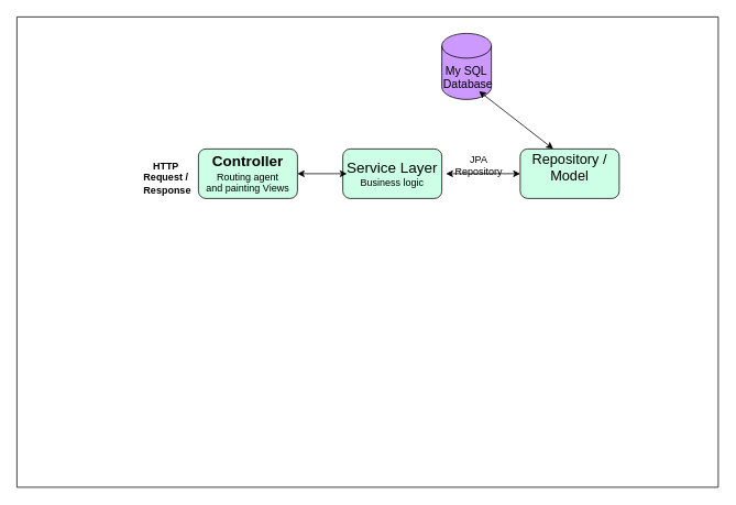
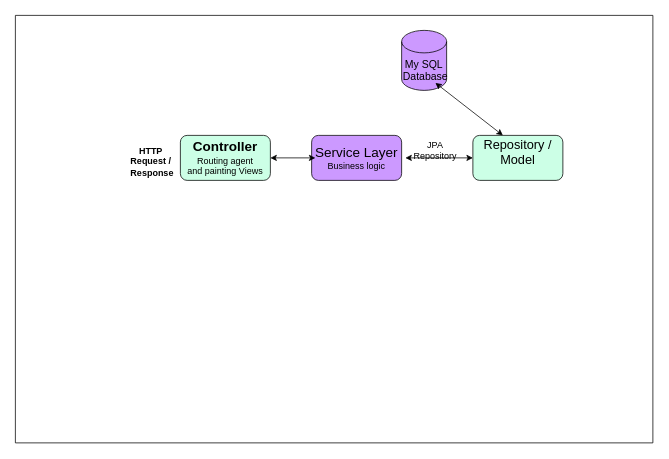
  <mxCell id="0" />
  <mxCell id="1" parent="0" />
  <mxCell id="2" value="" style="swimlane;startSize=0;" vertex="1" parent="1"><mxGeometry x="20" y="20" width="850" height="570" as="geometry" /></mxCell>
  <mxCell id="3" value="&lt;b&gt;&lt;font style=&quot;font-size: 18px&quot;&gt;Controller&lt;/font&gt;&lt;/b&gt;&lt;br&gt;Routing agent&lt;br&gt;and painting Views" style="rounded=1;whiteSpace=wrap;html=1;fillColor=#CCFFE6;" vertex="1" parent="2"><mxGeometry x="220" y="160" width="120" height="60" as="geometry" /></mxCell>
  <mxCell id="4" value="&lt;font style=&quot;font-size: 17px&quot;&gt;Repository / Model&lt;/font&gt;&lt;br&gt;&amp;nbsp;" style="rounded=1;whiteSpace=wrap;html=1;fillColor=#CCFFE6;" vertex="1" parent="2"><mxGeometry x="610" y="160" width="120" height="60" as="geometry" /></mxCell>
- <mxCell id="5" value="&lt;font&gt;&lt;span style=&quot;font-size: 18px&quot;&gt;Service Layer&lt;/span&gt;&lt;br&gt;&lt;font style=&quot;font-size: 12px&quot;&gt;Business logic&lt;/font&gt;&lt;br&gt;&lt;/font&gt;" style="rounded=1;whiteSpace=wrap;html=1;fillColor=#CCFFE6;" vertex="1" parent="2"><mxGeometry x="395" y="160" width="120" height="60" as="geometry" /></mxCell>
+ <mxCell id="5" value="&lt;font&gt;&lt;span style=&quot;font-size: 18px&quot;&gt;Service Layer&lt;/span&gt;&lt;br&gt;&lt;font style=&quot;font-size: 12px&quot;&gt;Business logic&lt;/font&gt;&lt;br&gt;&lt;/font&gt;" style="rounded=1;whiteSpace=wrap;html=1;fillColor=#cc99ff;" vertex="1" parent="2"><mxGeometry x="395" y="160" width="120" height="60" as="geometry" /></mxCell>
  <mxCell id="6" value="&lt;b&gt;HTTP&amp;nbsp;&lt;br&gt;Request /&amp;nbsp;&lt;br&gt;Response&lt;/b&gt;" style="text;html=1;align=center;verticalAlign=middle;resizable=0;points=[];autosize=1;strokeColor=none;" vertex="1" parent="2"><mxGeometry x="147" y="170" width="70" height="50" as="geometry" /></mxCell>
  <mxCell id="7" value="&lt;font style=&quot;font-size: 14px&quot;&gt;My SQL&lt;br&gt;&amp;nbsp;Database&lt;/font&gt;" style="shape=cylinder3;whiteSpace=wrap;html=1;boundedLbl=1;backgroundOutline=1;size=15;fillColor=#CC99FF;" vertex="1" parent="2"><mxGeometry x="515" y="20" width="60" height="80" as="geometry" /></mxCell>
  <mxCell id="8" value="" style="endArrow=classic;startArrow=classic;html=1;entryX=0;entryY=0.5;entryDx=0;entryDy=0;" edge="1" parent="1" target="4"><mxGeometry width="50" height="50" relative="1" as="geometry"><mxPoint x="540" y="210" as="sourcePoint" /><mxPoint x="460" y="230" as="targetPoint" /><Array as="points"><mxPoint x="540" y="210" /></Array></mxGeometry></mxCell>
  <mxCell id="9" value="" style="endArrow=classic;startArrow=classic;html=1;" edge="1" parent="1"><mxGeometry width="50" height="50" relative="1" as="geometry"><mxPoint x="420" y="210" as="sourcePoint" /><mxPoint x="360" y="210" as="targetPoint" /></mxGeometry></mxCell>
  <mxCell id="10" value="" style="endArrow=classic;startArrow=classic;html=1;" edge="1" parent="1"><mxGeometry width="50" height="50" relative="1" as="geometry"><mxPoint x="670" y="180" as="sourcePoint" /><mxPoint x="580" y="110" as="targetPoint" /></mxGeometry></mxCell>
  <mxCell id="11" value="JPA Repository" style="text;html=1;strokeColor=none;fillColor=none;align=center;verticalAlign=middle;whiteSpace=wrap;rounded=0;" vertex="1" parent="1"><mxGeometry x="560" y="190" width="40" height="20" as="geometry" /></mxCell>
